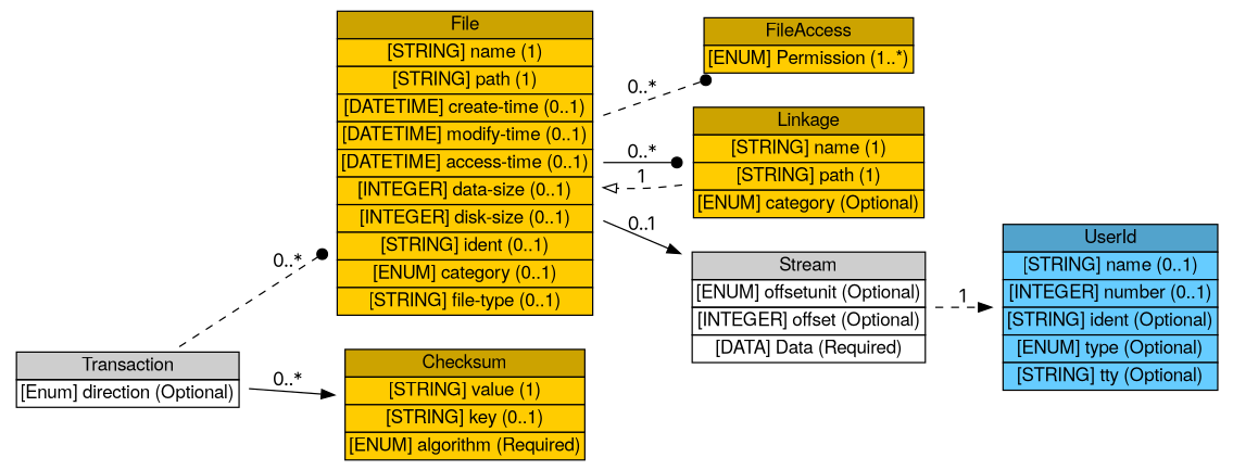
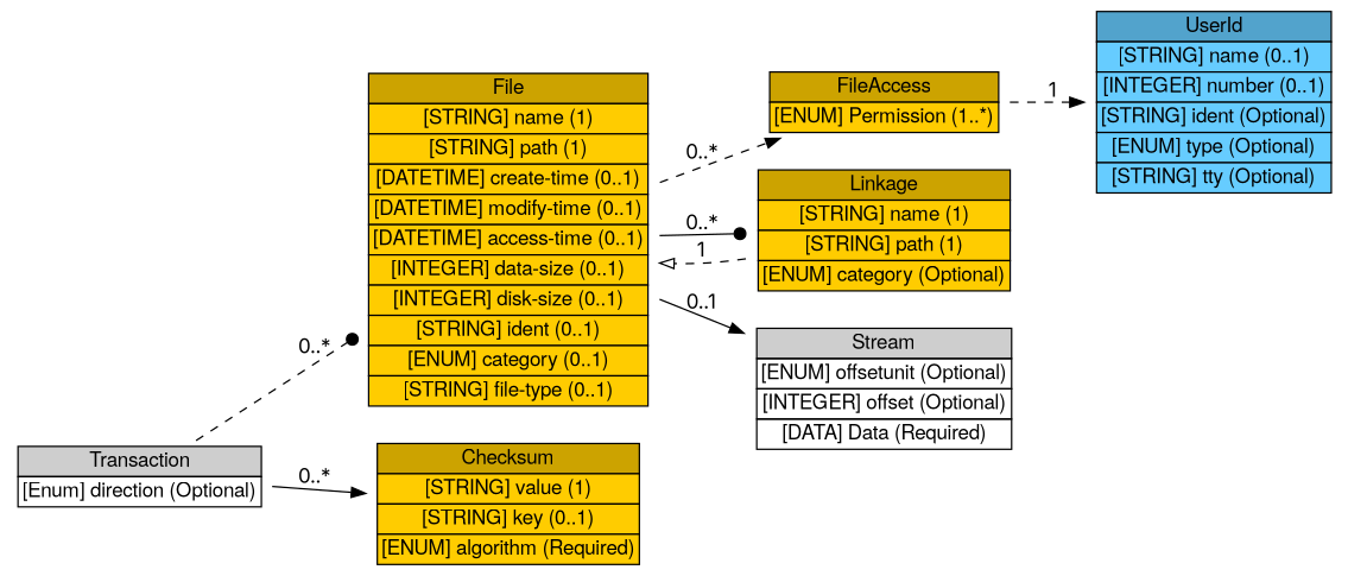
  digraph {
    fontname=Inter
    rankdir=LR
    node [fontname=Inter shape=plaintext]
    edge [arrowhead=dot fontname=Inter style=dashed]
    n1 [height=0.69444 label=<<table BORDER="0" CELLBORDER="1" CELLSPACING="0"> <tr> <td BGCOLOR="#CECECE" HREF="/idmef_parser/IDMEFv2/Transaction.html" TITLE="The Transaction class contains specific information about the data exchange during the attack."><FONT FACE="Nimbus Sans L">Transaction</FONT></td> </tr>" %<tr><td  HREF="/idmef_parser/IDMEFv2/Transaction.html" TITLE="Direction of the attack source &lt;-&gt; target"><FONT FACE="Nimbus Sans L">[Enum] direction (Optional)</FONT></td></tr>%</table>> width=2.5694]
    n2 [height=3.3194 label=<<table BORDER="0" CELLBORDER="1" CELLSPACING="0"> <tr> <td BGCOLOR="#cca300" HREF="/idmef_parser/IDMEFv2/File.html" TITLE="The File class provides specific information about a file or other file-like object that has been created, deleted, or modified on the target. The description can provide either the file settings prior to the event or the file settings at the time of the event, as specified using the &quot;category&quot; attribute. "><FONT FACE="Nimbus Sans L">File</FONT></td> </tr>" %<tr><td BGCOLOR="#FFCC00"  HREF="/idmef_parser/IDMEFv2/File.html" TITLE="The name of the file to which the alert applies, not including the path to the file."><FONT FACE="Nimbus Sans L">[STRING] name (1)</FONT></td></tr>%<tr><td BGCOLOR="#FFCC00"  HREF="/idmef_parser/IDMEFv2/File.html" TITLE="The full path to the file, including the name.  The path name should be represented in as &quot;universal&quot; a manner as possible, to facilitate processing of the alert."><FONT FACE="Nimbus Sans L">[STRING] path (1)</FONT></td></tr>%<tr><td BGCOLOR="#FFCC00"  HREF="/idmef_parser/IDMEFv2/File.html" TITLE="Time the file was created.  Note that this is *not* the Unix &quot;st_ctime&quot; file attribute (which is not file creation time).  The Unix &quot;st_ctime&quot; attribute is contained in the &quot;Inode&quot; class."><FONT FACE="Nimbus Sans L">[DATETIME] create-time (0..1)</FONT></td></tr>%<tr><td BGCOLOR="#FFCC00"  HREF="/idmef_parser/IDMEFv2/File.html" TITLE="Time the file was last modified."><FONT FACE="Nimbus Sans L">[DATETIME] modify-time (0..1)</FONT></td></tr>%<tr><td BGCOLOR="#FFCC00"  HREF="/idmef_parser/IDMEFv2/File.html" TITLE="Time the file was last accessed."><FONT FACE="Nimbus Sans L">[DATETIME] access-time (0..1)</FONT></td></tr>%<tr><td BGCOLOR="#FFCC00"  HREF="/idmef_parser/IDMEFv2/File.html" TITLE="The size of the data, in bytes.  Typically what is meant when referring to file size.  On Unix UFS file systems, this value corresponds to stat.st_size.  On Windows NTFS, this value corresponds to Valid Data Length (VDL)."><FONT FACE="Nimbus Sans L">[INTEGER] data-size (0..1)</FONT></td></tr>%<tr><td BGCOLOR="#FFCC00"  HREF="/idmef_parser/IDMEFv2/File.html" TITLE="The physical space on disk consumed by the file, in bytes.  On Unix UFS file systems, this value corresponds to 512 * stat.st_blocks.  On Windows NTFS, this value corresponds to End of File (EOF)."><FONT FACE="Nimbus Sans L">[INTEGER] disk-size (0..1)</FONT></td></tr>%<tr><td BGCOLOR="#FFCC00"  HREF="/idmef_parser/IDMEFv2/File.html" TITLE="A unique identifier for this file; see Section 3.2.9."><FONT FACE="Nimbus Sans L">[STRING] ident (0..1)</FONT></td></tr>%<tr><td BGCOLOR="#FFCC00"  HREF="/idmef_parser/IDMEFv2/File.html" TITLE="The type of file system the file resides on.  This attribute governs how path names and other attributes are interpreted."><FONT FACE="Nimbus Sans L">[ENUM] category (0..1)</FONT></td></tr>%<tr><td BGCOLOR="#FFCC00"  HREF="/idmef_parser/IDMEFv2/File.html" TITLE="The type of file, as a mime-type."><FONT FACE="Nimbus Sans L">[STRING] file-type (0..1)</FONT></td></tr>%</table>> width=2.9028]
    n3 [height=1.2778 label=<<table BORDER="0" CELLBORDER="1" CELLSPACING="0"> <tr> <td BGCOLOR="#cca300" HREF="/idmef_parser/IDMEFv2/Checksum.html" TITLE="The Checksum class represents checksum information associated with the file. This checksum information can be provided by file integrity checkers, among others. "><FONT FACE="Nimbus Sans L">Checksum</FONT></td> </tr>" %<tr><td BGCOLOR="#FFCC00"  HREF="/idmef_parser/IDMEFv2/Checksum.html" TITLE="The value of the checksum."><FONT FACE="Nimbus Sans L">[STRING] value (1)</FONT></td></tr>%<tr><td BGCOLOR="#FFCC00"  HREF="/idmef_parser/IDMEFv2/Checksum.html" TITLE="The key to the checksum, if appropriate."><FONT FACE="Nimbus Sans L">[STRING] key (0..1)</FONT></td></tr>%<tr><td BGCOLOR="#FFCC00"  HREF="/idmef_parser/IDMEFv2/Checksum.html" TITLE="default value.  (See also Section 10.)"><FONT FACE="Nimbus Sans L">[ENUM] algorithm (Required)</FONT></td></tr>%</table>> width=2.75]
    n4 [height=0.69444 label=<<table BORDER="0" CELLBORDER="1" CELLSPACING="0"> <tr> <td BGCOLOR="#cca300" HREF="/idmef_parser/IDMEFv2/FileAccess.html" TITLE="The FileAccess class represents the access permissions on a file. The representation is intended to be useful across operating systems. "><FONT FACE="Nimbus Sans L">FileAccess</FONT></td> </tr>" %<tr><td BGCOLOR="#FFCC00"  HREF="/idmef_parser/IDMEFv2/FileAccess.html" TITLE="Level of access allowed.  The permitted values are shown below.  There is no default value.  (See also Section 10.)"><FONT FACE="Nimbus Sans L">[ENUM] Permission (1..*)</FONT></td></tr>%</table>> width=2.4028]
    n5 [height=1.2778 label=<<table BORDER="0" CELLBORDER="1" CELLSPACING="0"> <tr> <td BGCOLOR="#cca300" HREF="/idmef_parser/IDMEFv2/Linkage.html" TITLE="The Linkage class represents file system connections between the file described in the &lt;File&gt; element and other objects in the file system. For example, if the &lt;File&gt; element is a symbolic link or shortcut, then the &lt;Linkage&gt; element should contain the name of the object the link points to. Further information can be provided about the object in the &lt;Linkage&gt; element with another &lt;File&gt; element, if appropriate. "><FONT FACE="Nimbus Sans L">Linkage</FONT></td> </tr>" %<tr><td BGCOLOR="#FFCC00"  HREF="/idmef_parser/IDMEFv2/Linkage.html" TITLE="The name of the file system object, not including the path."><FONT FACE="Nimbus Sans L">[STRING] name (1)</FONT></td></tr>%<tr><td BGCOLOR="#FFCC00"  HREF="/idmef_parser/IDMEFv2/Linkage.html" TITLE="The full path to the file system object, including the name.  The path name should be represented in as &quot;universal&quot; a manner as possible, to facilitate processing of the alert."><FONT FACE="Nimbus Sans L">[STRING] path (1)</FONT></td></tr>%<tr><td BGCOLOR="#FFCC00"  HREF="/idmef_parser/IDMEFv2/Linkage.html" TITLE="Section 10.)"><FONT FACE="Nimbus Sans L">[ENUM] category (Optional)</FONT></td></tr>%</table>> width=2.6389]
    n6 [height=1.2778 label=<<table BORDER="0" CELLBORDER="1" CELLSPACING="0"> <tr> <td BGCOLOR="#CECECE" HREF="/idmef_parser/IDMEFv2/Stream.html" TITLE="The Stram class contains specific information about the content of a file"><FONT FACE="Nimbus Sans L">Stream</FONT></td> </tr>" %<tr><td  HREF="/idmef_parser/IDMEFv2/Stream.html" TITLE=""><FONT FACE="Nimbus Sans L">[ENUM] offsetunit (Optional)</FONT></td></tr>%<tr><td  HREF="/idmef_parser/IDMEFv2/Stream.html" TITLE="Amount of units (determined by the offsetunit attribute) to seek into the File"><FONT FACE="Nimbus Sans L">[INTEGER] offset (Optional)</FONT></td></tr>%<tr><td  HREF="/idmef_parser/IDMEFv2/Stream.html" TITLE="Content of the file"><FONT FACE="Nimbus Sans L">[DATA] Data (Required)</FONT></td></tr>%</table>> width=2.6806]
    n7 [height=1.8611 label=<<table BORDER="0" CELLBORDER="1" CELLSPACING="0"> <tr> <td BGCOLOR="#52a3cc" HREF="/idmef_parser/IDMEFv2/UserId.html" TITLE="The UserId class provides specific information about a user. More than one UserId can be used within the User class to indicate attempts to transition from one user to another, or to provide complete information about a user&#39;s (or process&#39;) privileges. "><FONT FACE="Nimbus Sans L">UserId</FONT></td> </tr>" %<tr><td BGCOLOR="#66CCFF"  HREF="/idmef_parser/IDMEFv2/UserId.html" TITLE="A user or group name."><FONT FACE="Nimbus Sans L">[STRING] name (0..1)</FONT></td></tr>%<tr><td BGCOLOR="#66CCFF"  HREF="/idmef_parser/IDMEFv2/UserId.html" TITLE="A user or group number."><FONT FACE="Nimbus Sans L">[INTEGER] number (0..1)</FONT></td></tr>%<tr><td BGCOLOR="#66CCFF"  HREF="/idmef_parser/IDMEFv2/UserId.html" TITLE="A unique identifier for the user id, see Section 3.2.9."><FONT FACE="Nimbus Sans L">[STRING] ident (Optional)</FONT></td></tr>%<tr><td BGCOLOR="#66CCFF"  HREF="/idmef_parser/IDMEFv2/UserId.html" TITLE="The type of user information represented.  The permitted values for this attribute are shown below.  The default value is &quot;original-user&quot;.  (See also Section 10.)"><FONT FACE="Nimbus Sans L">[ENUM] type (Optional)</FONT></td></tr>%<tr><td BGCOLOR="#66CCFF"  HREF="/idmef_parser/IDMEFv2/UserId.html" TITLE="The tty the user is using."><FONT FACE="Nimbus Sans L">[STRING] tty (Optional)</FONT></td></tr>%</table>> width=2.4722]
    n1 -> n2 [label="0..*"]
    n1 -> n3 [arrowhead=normal label="0..*" style=solid]
-   n2 -> n4 [label="0..*"]
+   n2 -> n4 [arrowhead=normal label="0..*"]
    n2 -> n5 [label="0..*" style=solid]
    n2 -> n6 [arrowhead=normal label="0..1" style=solid]
-   n6 -> n7 [arrowhead=normal label=1]
+   n4 -> n7 [arrowhead=normal label=1]
    n5 -> n2 [arrowhead=onormal label=1]
  }
